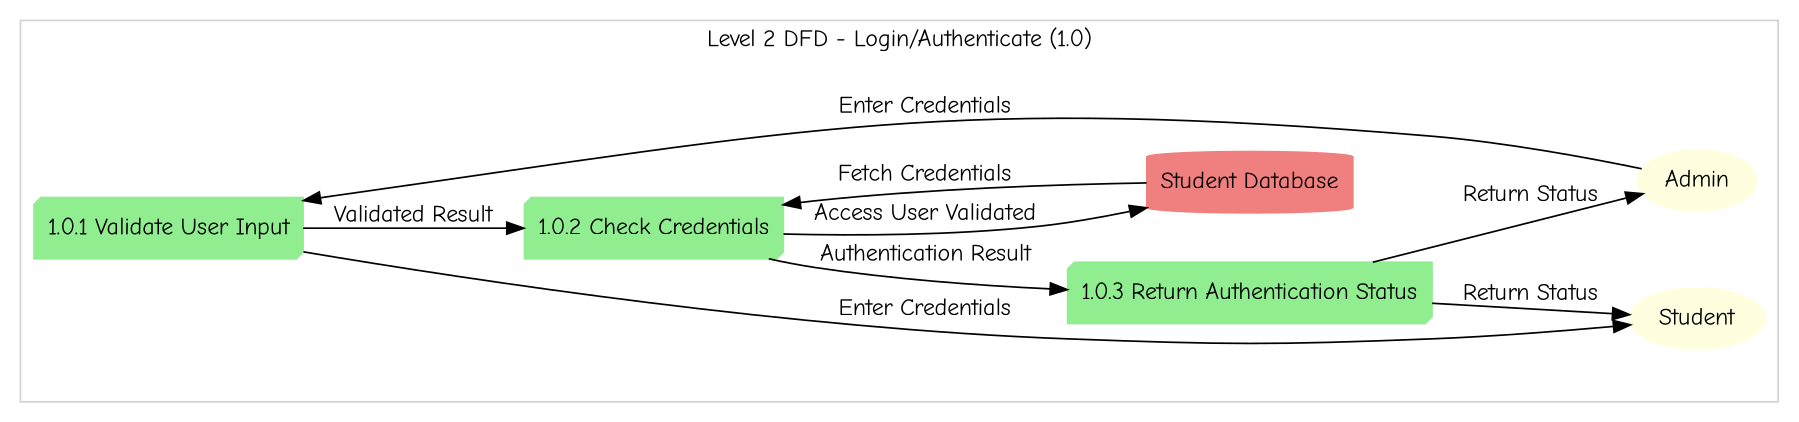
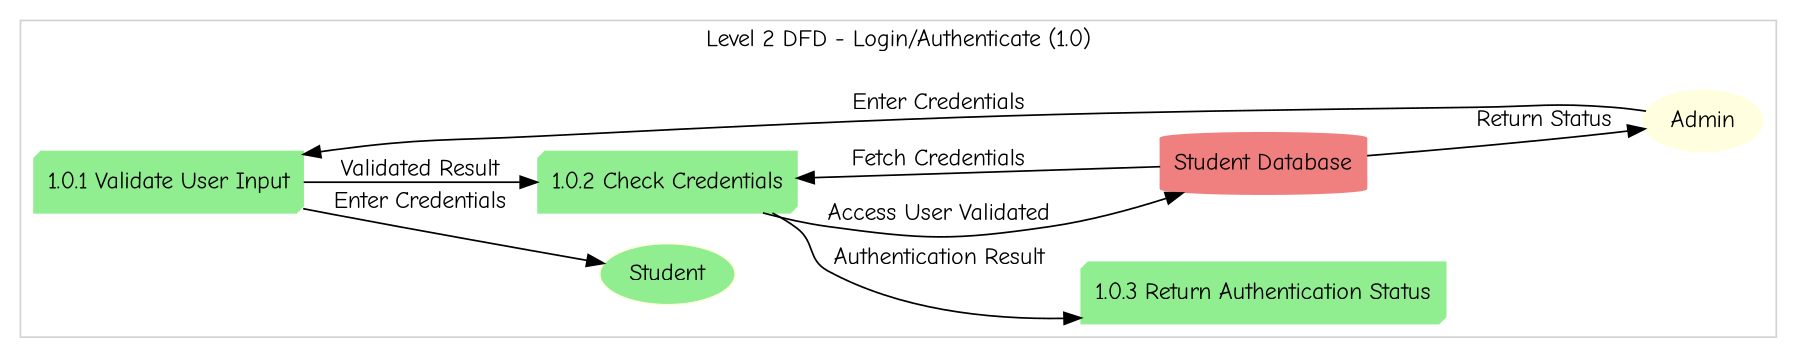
  digraph {
    fontname="Comic Neue"
    rankdir=LR
    node [color=lightgreen fontname="Comic Neue" shape=box3d style=filled]
    edge [fontname="Comic Neue"]
-   n1 [color=lightyellow label=Student shape=ellipse]
+   n1 [color=lightyellow label=Student shape=ellipse fillcolor=lightgreen]
    n2 [label="1.0.1 Validate User Input"]
    n3 [color=lightyellow label=Admin shape=ellipse]
    n4 [label="1.0.2 Check Credentials"]
    n5 [label="1.0.3 Return Authentication Status"]
    n6 [color=lightcoral label="Student Database" shape=cylinder]
    subgraph cluster_1 {
      color=lightgrey
      label="Level 2 DFD - Login/Authenticate (1.0)"
      n1
      n2
      n3
      n4
      n5
      n6
    }
    n2 -> n1 [label="Enter Credentials"]
    n2 -> n4 [label="Validated Result"]
    n3 -> n2 [label="Enter Credentials"]
    n4 -> n5 [label="Authentication Result"]
    n4 -> n6 [label="Access User Validated"]
-   n5 -> n1 [label="Return Status"]
-   n5 -> n3 [label="Return Status"]
+   n6 -> n3 [label="Return Status"]
    n6 -> n4 [label="Fetch Credentials"]
  }
